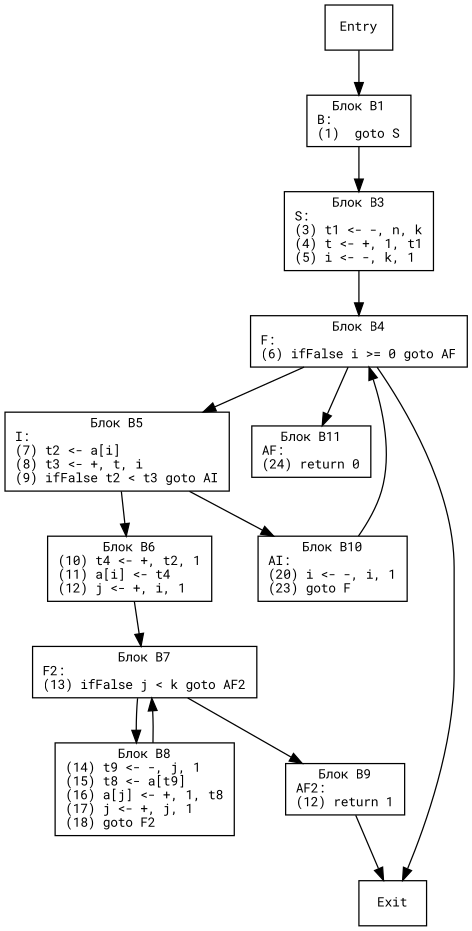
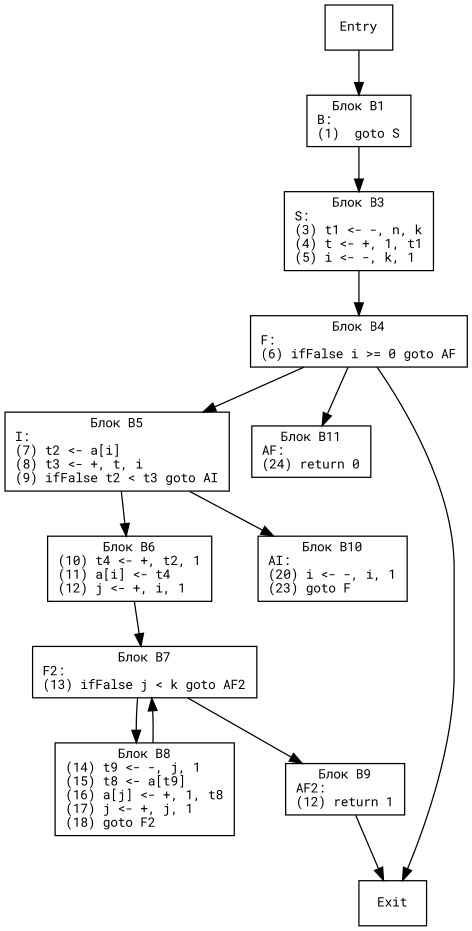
  digraph {
    fontname="Roboto Mono"
    node [fontname="Roboto Mono" fontsize=10 shape=box]
    edge [fontname="Roboto Mono"]
    n1 [label=Entry]
    n2 [label="Блок B1\nB:\l(1)  goto S\l"]
    n3 [label="Блок B3\nS:\l(3) t1 <- -, n, k\l(4) t <- +, 1, t1\l(5) i <- -, k, 1\l"]
    n4 [label="Блок B4\nF:\l(6) ifFalse i >= 0 goto AF\l"]
    n5 [label="Блок B5\nI:\l(7) t2 <- a[i]\l(8) t3 <- +, t, i\l(9) ifFalse t2 < t3 goto AI\l"]
    n6 [label="Блок B11\nAF:\l(24) return 0\l"]
    n7 [label=Exit]
    n8 [label="Блок B6\n(10) t4 <- +, t2, 1\l(11) a[i] <- t4\l(12) j <- +, i, 1\l"]
    n9 [label="Блок B10\nAI:\l(20) i <- -, i, 1\l(23) goto F\l"]
    n10 [label="Блок B7\nF2:\l(13) ifFalse j < k goto AF2\l"]
    n11 [label="Блок B8\n(14) t9 <- -, j, 1\l(15) t8 <- a[t9]\l(16) a[j] <- +, 1, t8\l(17) j <- +, j, 1\l(18) goto F2\l"]
    n12 [label="Блок B9\nAF2:\l(12) return 1\l"]
    n1 -> n2
    n2 -> n3
    n3 -> n4
    n4 -> n5
    n4 -> n6
    n4 -> n7
    n5 -> n8
    n5 -> n9
    n8 -> n10
-   n9 -> n4
    n10 -> n11
    n10 -> n12
    n11 -> n10
    n12 -> n7
  }
